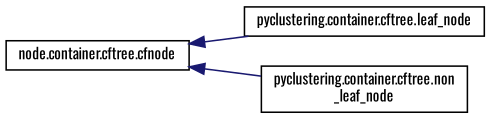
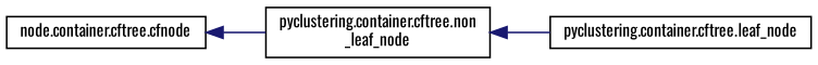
  digraph {
    fontname=Oswald
    rankdir=LR
    node [color=black fillcolor=white fontname=Oswald fontsize=10 shape=record style=filled]
    edge [color=midnightblue dir=back fontname=Oswald fontsize=10 labelfontname=Helvetica labelfontsize=10 style=solid]
    n1 [height=0.2 label="node.container.cftree.cfnode" width=0.4]
    n2 [height=0.2 label="pyclustering.container.cftree.leaf_node" width=0.4]
    n3 [height=0.2 label="pyclustering.container.cftree.non\l_leaf_node" width=0.4]
-   n1 -> n2
+   n3 -> n2
    n1 -> n3
  }
